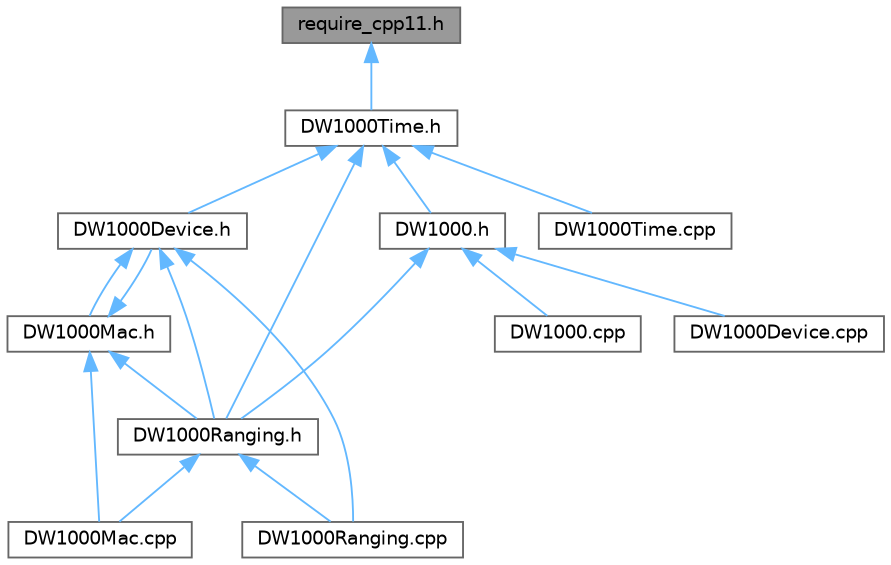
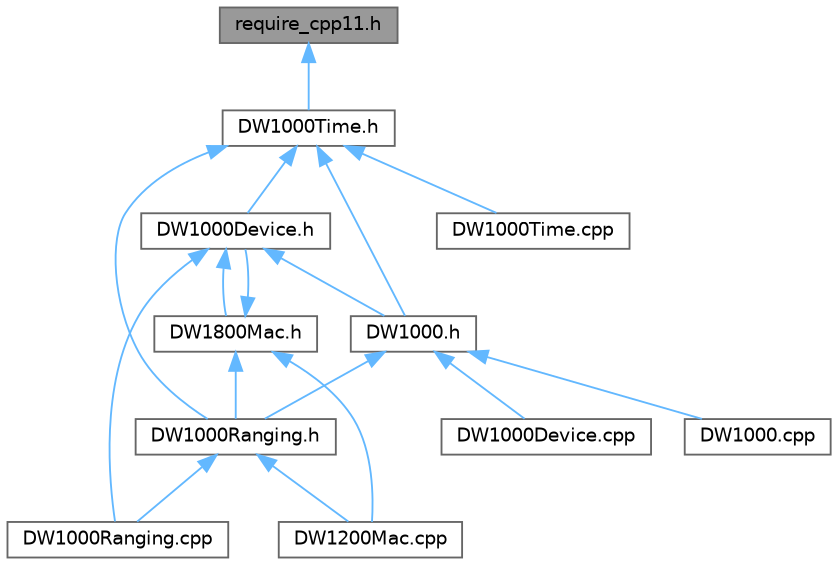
  digraph {
    node [color=grey40 fillcolor=white fontname=Helvetica fontsize=10 shape=box style=filled]
    edge [color=steelblue1 dir=back fontname=Helvetica fontsize=10 labelfontname=Helvetica labelfontsize=10 style=solid]
    n1 [color=gray40 fillcolor=grey60 fontcolor=black height=0.2 label="require_cpp11.h" width=0.4]
    n2 [height=0.2 label="DW1000Time.h" width=0.4]
    n3 [height=0.2 label="DW1000.h" width=0.4]
    n4 [height=0.2 label="DW1000Ranging.h" width=0.4]
    n5 [height=0.2 label="DW1000Device.h" width=0.4]
    n6 [height=0.2 label="DW1000Time.cpp" width=0.4]
    n7 [height=0.2 label="DW1000.cpp" width=0.4]
    n8 [height=0.2 label="DW1000Device.cpp" width=0.4]
-   n9 [height=0.2 label="DW1000Mac.cpp" width=0.4]
+   n9 [height=0.2 label="DW1200Mac.cpp" width=0.4]
    n10 [height=0.2 label="DW1000Ranging.cpp" width=0.4]
-   n11 [height=0.2 label="DW1000Mac.h" width=0.4]
+   n11 [height=0.2 label="DW1800Mac.h" width=0.4]
    n1 -> n2
    n2 -> n3
    n2 -> n4
    n2 -> n5
    n2 -> n6
    n3 -> n4
    n3 -> n7
    n3 -> n8
    n4 -> n9
    n4 -> n10
-   n5 -> n4
+   n5 -> n3
    n5 -> n10
    n5 -> n11
    n11 -> n4
    n11 -> n5
    n11 -> n9
  }
